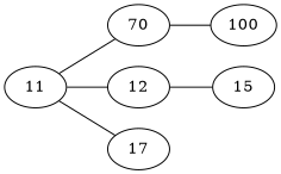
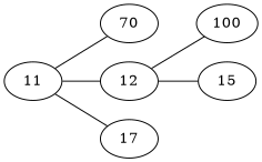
  graph {
    rankdir=LR
    n1 [label=11]
    n2 [label=70]
    n3 [label=12]
    n4 [label=17]
    n5 [label=100]
    n6 [label=15]
    n1 -- n2
    n1 -- n3
    n1 -- n4
-   n2 -- n5
+   n3 -- n5
    n3 -- n6
  }
